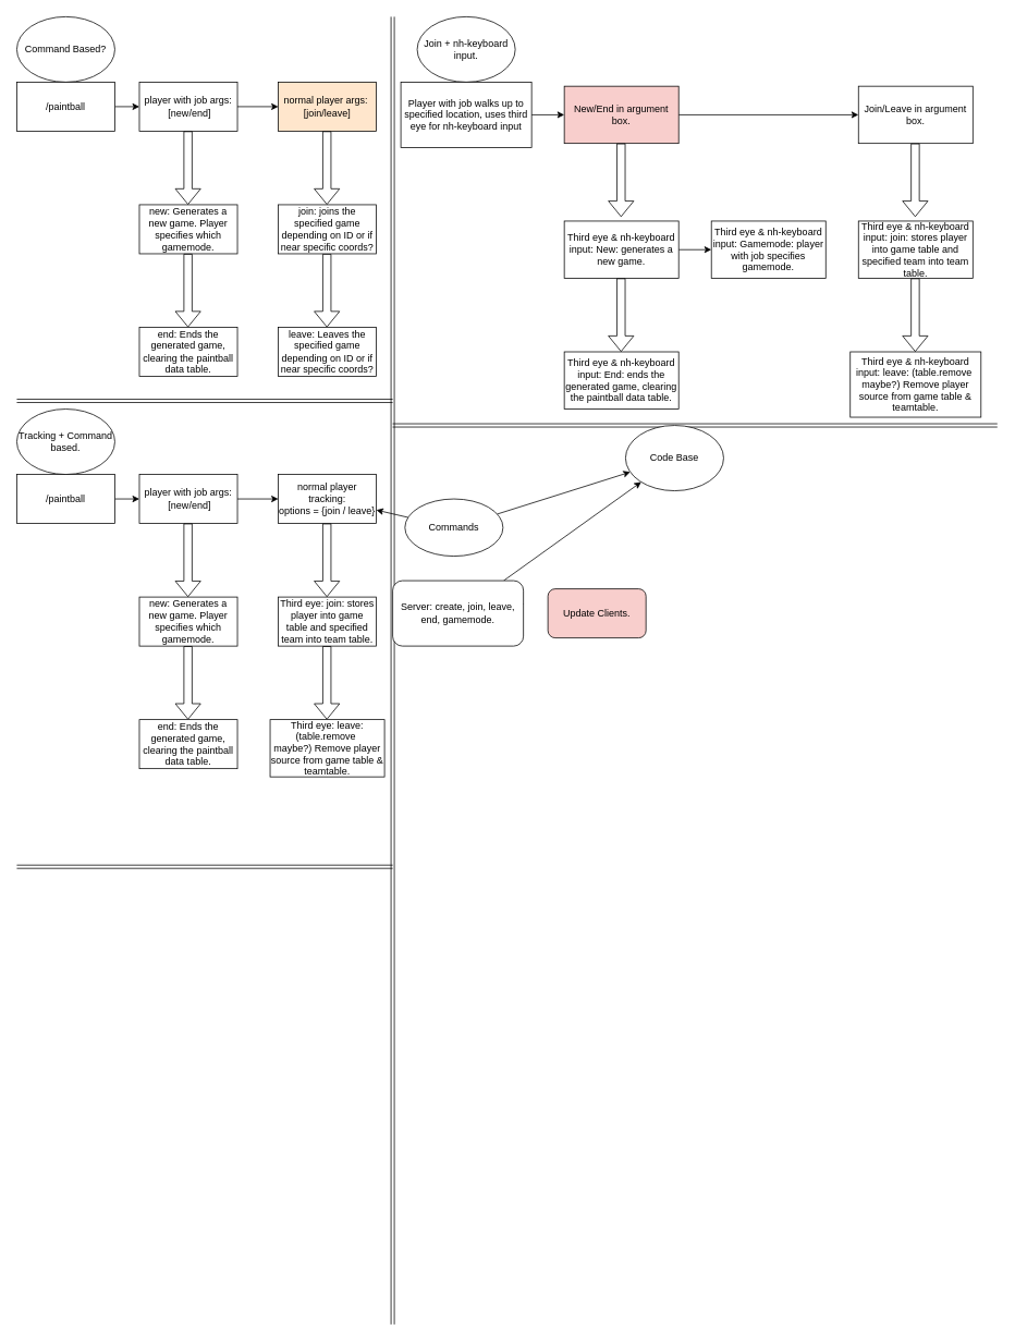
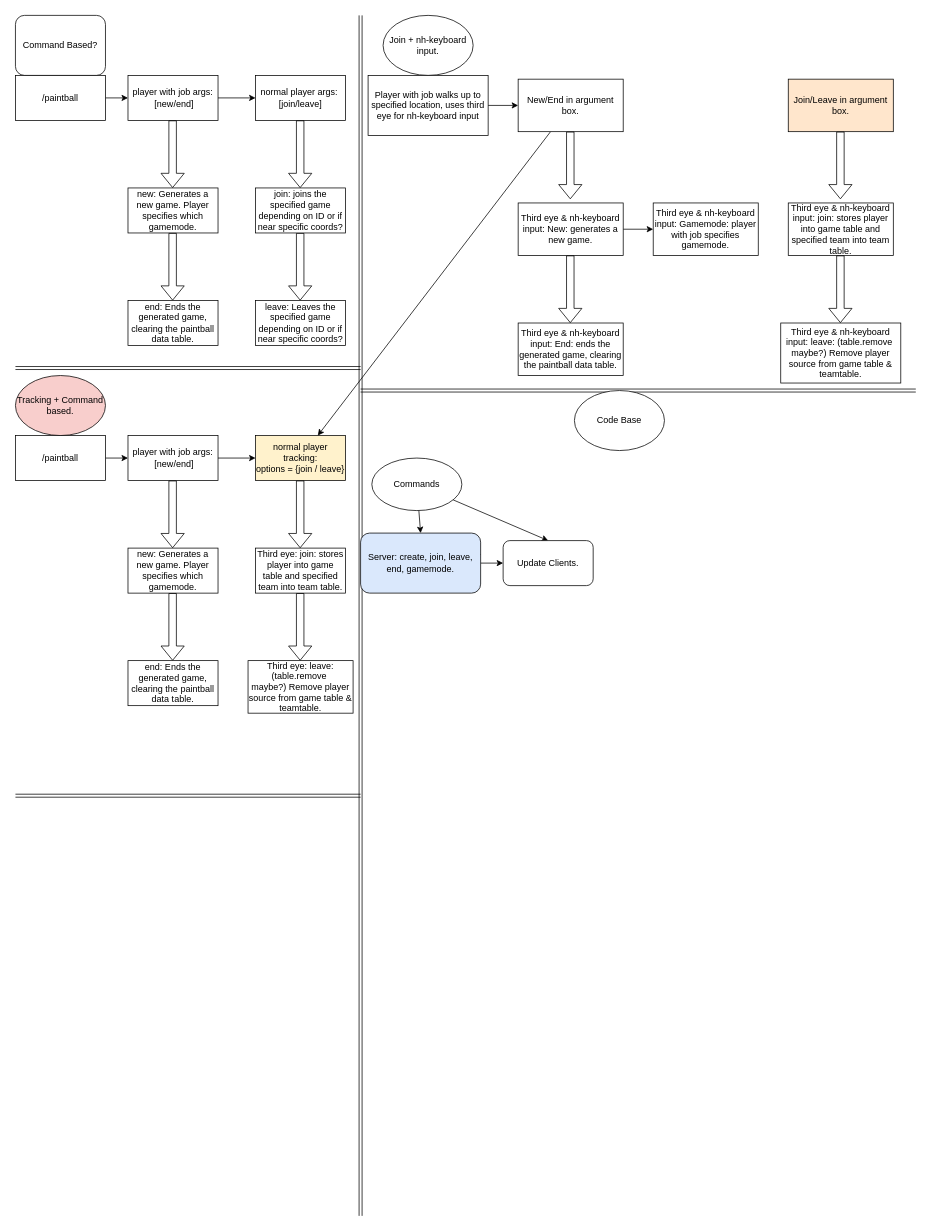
  <mxCell id="0" />
  <mxCell id="1" parent="0" />
- <mxCell id="2" value="Command Based?" style="ellipse;whiteSpace=wrap;html=1;" vertex="1" parent="1"><mxGeometry width="120" height="80" as="geometry" x="20" y="20" /></mxCell>
+ <mxCell id="2" value="Command Based?" style="whiteSpace=wrap;html=1;rounded=1;" vertex="1" parent="1"><mxGeometry width="120" height="80" as="geometry" x="20" y="20" /></mxCell>
  <mxCell id="3" style="edgeStyle=none;html=1;" edge="1" parent="1" source="4" target="6"><mxGeometry relative="1" as="geometry" /></mxCell>
  <mxCell id="4" value="/paintball" style="rounded=0;whiteSpace=wrap;html=1;" vertex="1" parent="1"><mxGeometry y="100" width="120" height="60" as="geometry" x="20" /></mxCell>
  <mxCell id="5" style="edgeStyle=none;html=1;" edge="1" parent="1" source="6"><mxGeometry relative="1" as="geometry"><mxPoint x="340" y="130" as="targetPoint" /></mxGeometry></mxCell>
  <mxCell id="6" value="player with job args:&lt;br&gt;&amp;nbsp;[new/end]" style="rounded=0;whiteSpace=wrap;html=1;" vertex="1" parent="1"><mxGeometry x="170" y="100" width="120" height="60" as="geometry" /></mxCell>
  <mxCell id="7" value="" style="shape=flexArrow;endArrow=classic;html=1;" edge="1" parent="1"><mxGeometry width="50" height="50" relative="1" as="geometry"><mxPoint x="229.5" y="160" as="sourcePoint" /><mxPoint x="229.5" y="250" as="targetPoint" /></mxGeometry></mxCell>
  <mxCell id="8" value="new: Generates a new game. Player specifies which gamemode." style="rounded=0;whiteSpace=wrap;html=1;" vertex="1" parent="1"><mxGeometry x="170" y="250" width="120" height="60" as="geometry" /></mxCell>
  <mxCell id="9" value="" style="shape=flexArrow;endArrow=classic;html=1;" edge="1" parent="1"><mxGeometry width="50" height="50" relative="1" as="geometry"><mxPoint x="229.5" y="310" as="sourcePoint" /><mxPoint x="229.5" y="400" as="targetPoint" /></mxGeometry></mxCell>
  <mxCell id="10" value="end: Ends the generated game, clearing the paintball data table." style="rounded=0;whiteSpace=wrap;html=1;" vertex="1" parent="1"><mxGeometry x="170" y="400" width="120" height="60" as="geometry" /></mxCell>
- <mxCell id="11" value="normal player args:&amp;nbsp;&lt;br&gt;[join/leave]" style="rounded=0;whiteSpace=wrap;html=1;fillColor=#ffe6cc;" vertex="1" parent="1"><mxGeometry x="340" y="100" width="120" height="60" as="geometry" /></mxCell>
+ <mxCell id="11" value="normal player args:&amp;nbsp;&lt;br&gt;[join/leave]" style="rounded=0;whiteSpace=wrap;html=1;" vertex="1" parent="1"><mxGeometry x="340" y="100" width="120" height="60" as="geometry" /></mxCell>
  <mxCell id="12" value="" style="shape=flexArrow;endArrow=classic;html=1;" edge="1" parent="1"><mxGeometry width="50" height="50" relative="1" as="geometry"><mxPoint x="399.5" y="160" as="sourcePoint" /><mxPoint x="399.5" y="250" as="targetPoint" /></mxGeometry></mxCell>
  <mxCell id="13" value="" style="shape=flexArrow;endArrow=classic;html=1;" edge="1" parent="1"><mxGeometry width="50" height="50" relative="1" as="geometry"><mxPoint x="399.5" y="310" as="sourcePoint" /><mxPoint x="399.5" y="400" as="targetPoint" /></mxGeometry></mxCell>
  <mxCell id="14" value="join: joins the specified game depending on ID or if near specific coords?" style="rounded=0;whiteSpace=wrap;html=1;" vertex="1" parent="1"><mxGeometry x="340" y="250" width="120" height="60" as="geometry" /></mxCell>
  <mxCell id="15" value="leave: Leaves the specified game depending on ID or if near specific coords?" style="rounded=0;whiteSpace=wrap;html=1;" vertex="1" parent="1"><mxGeometry x="340" y="400" width="120" height="60" as="geometry" /></mxCell>
- <mxCell id="16" value="Tracking + Command based." style="ellipse;whiteSpace=wrap;html=1;" vertex="1" parent="1"><mxGeometry y="500" width="120" height="80" as="geometry" x="20" /></mxCell>
+ <mxCell id="16" value="Tracking + Command based." style="ellipse;whiteSpace=wrap;html=1;fillColor=#f8cecc;" vertex="1" parent="1"><mxGeometry y="500" width="120" height="80" as="geometry" x="20" /></mxCell>
  <mxCell id="17" style="edgeStyle=none;html=1;" edge="1" parent="1" source="18"><mxGeometry relative="1" as="geometry"><mxPoint x="170" y="610" as="targetPoint" /></mxGeometry></mxCell>
  <mxCell id="18" value="/paintball" style="rounded=0;whiteSpace=wrap;html=1;" vertex="1" parent="1"><mxGeometry y="580" width="120" height="60" as="geometry" x="20" /></mxCell>
  <mxCell id="19" style="edgeStyle=none;html=1;" edge="1" parent="1" source="20"><mxGeometry relative="1" as="geometry"><mxPoint x="340" y="610" as="targetPoint" /></mxGeometry></mxCell>
  <mxCell id="20" value="player with job args:&lt;br&gt;&amp;nbsp;[new/end]" style="rounded=0;whiteSpace=wrap;html=1;" vertex="1" parent="1"><mxGeometry x="170" y="580" width="120" height="60" as="geometry" /></mxCell>
  <mxCell id="21" value="" style="shape=flexArrow;endArrow=classic;html=1;" edge="1" parent="1"><mxGeometry width="50" height="50" relative="1" as="geometry"><mxPoint x="229.5" y="640" as="sourcePoint" /><mxPoint x="229.5" y="730" as="targetPoint" /></mxGeometry></mxCell>
  <mxCell id="22" value="new: Generates a new game. Player specifies which gamemode." style="rounded=0;whiteSpace=wrap;html=1;" vertex="1" parent="1"><mxGeometry x="170" y="730" width="120" height="60" as="geometry" /></mxCell>
  <mxCell id="23" value="" style="shape=flexArrow;endArrow=classic;html=1;" edge="1" parent="1"><mxGeometry width="50" height="50" relative="1" as="geometry"><mxPoint x="229.5" y="790" as="sourcePoint" /><mxPoint x="229.5" y="880" as="targetPoint" /></mxGeometry></mxCell>
  <mxCell id="24" value="end: Ends the generated game, clearing the paintball data table." style="rounded=0;whiteSpace=wrap;html=1;" vertex="1" parent="1"><mxGeometry x="170" y="880" width="120" height="60" as="geometry" /></mxCell>
- <mxCell id="25" value="normal player tracking:&lt;br&gt;options = {join / leave}" style="rounded=0;whiteSpace=wrap;html=1;" vertex="1" parent="1"><mxGeometry x="340" y="580" width="120" height="60" as="geometry" /></mxCell>
+ <mxCell id="25" value="normal player tracking:&lt;br&gt;options = {join / leave}" style="rounded=0;whiteSpace=wrap;html=1;fillColor=#fff2cc;" vertex="1" parent="1"><mxGeometry x="340" y="580" width="120" height="60" as="geometry" /></mxCell>
  <mxCell id="26" value="" style="shape=flexArrow;endArrow=classic;html=1;" edge="1" parent="1"><mxGeometry width="50" height="50" relative="1" as="geometry"><mxPoint x="399.5" y="640" as="sourcePoint" /><mxPoint x="399.5" y="730" as="targetPoint" /></mxGeometry></mxCell>
  <mxCell id="27" value="Third eye: join: stores player into game table and specified team into team table." style="rounded=0;whiteSpace=wrap;html=1;" vertex="1" parent="1"><mxGeometry x="340" y="730" width="120" height="60" as="geometry" /></mxCell>
  <mxCell id="28" value="" style="shape=flexArrow;endArrow=classic;html=1;" edge="1" parent="1"><mxGeometry width="50" height="50" relative="1" as="geometry"><mxPoint x="399.5" y="790" as="sourcePoint" /><mxPoint x="399.5" y="880" as="targetPoint" /></mxGeometry></mxCell>
  <mxCell id="29" value="Third eye: leave: (table.remove&amp;nbsp;&lt;br&gt;maybe?) Remove player source from game table &amp;amp; teamtable." style="rounded=0;whiteSpace=wrap;html=1;" vertex="1" parent="1"><mxGeometry x="330" y="880" width="140" height="70" as="geometry" /></mxCell>
  <mxCell id="30" value="Join + nh-keyboard input." style="ellipse;whiteSpace=wrap;html=1;" vertex="1" parent="1"><mxGeometry x="510" width="120" height="80" as="geometry" y="20" /></mxCell>
  <mxCell id="31" style="edgeStyle=none;html=1;" edge="1" parent="1" source="32"><mxGeometry relative="1" as="geometry"><mxPoint x="690" y="140" as="targetPoint" /></mxGeometry></mxCell>
  <mxCell id="32" value="Player with job walks up to specified location, uses third eye for nh-keyboard input" style="rounded=0;whiteSpace=wrap;html=1;" vertex="1" parent="1"><mxGeometry x="490" y="100" width="160" height="80" as="geometry" /></mxCell>
  <mxCell id="33" value="" style="shape=link;html=1;" edge="1" parent="1"><mxGeometry width="100" relative="1" as="geometry"><mxPoint x="480" as="sourcePoint" y="20" /><mxPoint x="480" y="1620" as="targetPoint" /></mxGeometry></mxCell>
  <mxCell id="34" value="" style="shape=link;html=1;" edge="1" parent="1"><mxGeometry width="100" relative="1" as="geometry"><mxPoint y="490" as="sourcePoint" x="20" /><mxPoint x="480" y="490" as="targetPoint" /></mxGeometry></mxCell>
- <mxCell id="35" style="edgeStyle=none;html=1;entryX=0;entryY=0.5;entryDx=0;entryDy=0;" edge="1" parent="1" source="36" target="38"><mxGeometry relative="1" as="geometry" /></mxCell>
- <mxCell id="36" value="New/End in argument box." style="rounded=0;whiteSpace=wrap;html=1;fillColor=#f8cecc;" vertex="1" parent="1"><mxGeometry x="690" y="105" width="140" height="70" as="geometry" /></mxCell>
+ <mxCell id="35" style="edgeStyle=none;html=1;" edge="1" parent="1" source="36" target="25"><mxGeometry relative="1" as="geometry" /></mxCell>
+ <mxCell id="36" value="New/End in argument box." style="rounded=0;whiteSpace=wrap;html=1;" vertex="1" parent="1"><mxGeometry x="690" y="105" width="140" height="70" as="geometry" /></mxCell>
  <mxCell id="37" value="" style="shape=flexArrow;endArrow=classic;html=1;" edge="1" parent="1"><mxGeometry width="50" height="50" relative="1" as="geometry"><mxPoint x="759.5" y="175" as="sourcePoint" /><mxPoint x="759.5" y="265" as="targetPoint" /></mxGeometry></mxCell>
- <mxCell id="38" value="Join/Leave in argument box." style="rounded=0;whiteSpace=wrap;html=1;" vertex="1" parent="1"><mxGeometry x="1050" y="105" width="140" height="70" as="geometry" /></mxCell>
+ <mxCell id="38" value="Join/Leave in argument box." style="rounded=0;whiteSpace=wrap;html=1;fillColor=#ffe6cc;" vertex="1" parent="1"><mxGeometry x="1050" y="105" width="140" height="70" as="geometry" /></mxCell>
  <mxCell id="39" style="edgeStyle=none;html=1;" edge="1" parent="1" source="40"><mxGeometry relative="1" as="geometry"><mxPoint x="870" y="305" as="targetPoint" /></mxGeometry></mxCell>
  <mxCell id="40" value="Third eye &amp;amp; nh-keyboard input: New: generates a new game." style="rounded=0;whiteSpace=wrap;html=1;" vertex="1" parent="1"><mxGeometry x="690" y="270" width="140" height="70" as="geometry" /></mxCell>
  <mxCell id="41" value="" style="shape=flexArrow;endArrow=classic;html=1;" edge="1" parent="1"><mxGeometry width="50" height="50" relative="1" as="geometry"><mxPoint x="759.5" y="340" as="sourcePoint" /><mxPoint x="759.5" y="430" as="targetPoint" /></mxGeometry></mxCell>
  <mxCell id="42" value="Third eye &amp;amp; nh-keyboard input: Gamemode: player with job specifies gamemode." style="rounded=0;whiteSpace=wrap;html=1;" vertex="1" parent="1"><mxGeometry x="870" y="270" width="140" height="70" as="geometry" /></mxCell>
  <mxCell id="43" value="Third eye &amp;amp; nh-keyboard input: End: ends the generated game, clearing the paintball data table." style="rounded=0;whiteSpace=wrap;html=1;" vertex="1" parent="1"><mxGeometry x="690" y="430" width="140" height="70" as="geometry" /></mxCell>
  <mxCell id="44" value="Third eye &amp;amp; nh-keyboard input: join: stores player into game table and specified team into team table." style="rounded=0;whiteSpace=wrap;html=1;" vertex="1" parent="1"><mxGeometry x="1050" y="270" width="140" height="70" as="geometry" /></mxCell>
  <mxCell id="45" value="" style="shape=flexArrow;endArrow=classic;html=1;" edge="1" parent="1"><mxGeometry width="50" height="50" relative="1" as="geometry"><mxPoint x="1119.5" y="175" as="sourcePoint" /><mxPoint x="1119.5" y="265" as="targetPoint" /></mxGeometry></mxCell>
  <mxCell id="46" value="" style="shape=flexArrow;endArrow=classic;html=1;" edge="1" parent="1"><mxGeometry width="50" height="50" relative="1" as="geometry"><mxPoint x="1119.5" y="340" as="sourcePoint" /><mxPoint x="1119.5" y="430" as="targetPoint" /></mxGeometry></mxCell>
  <mxCell id="47" value="Third eye &amp;amp; nh-keyboard input: leave: (table.remove&amp;nbsp;&lt;br&gt;maybe?) Remove player source from game table &amp;amp; teamtable." style="rounded=0;whiteSpace=wrap;html=1;" vertex="1" parent="1"><mxGeometry x="1040" y="430" width="160" height="80" as="geometry" /></mxCell>
  <mxCell id="48" value="" style="shape=link;html=1;" edge="1" parent="1"><mxGeometry width="100" relative="1" as="geometry"><mxPoint x="480" y="520" as="sourcePoint" /><mxPoint x="1220" y="520" as="targetPoint" /></mxGeometry></mxCell>
  <mxCell id="49" value="Code Base" style="ellipse;whiteSpace=wrap;html=1;" vertex="1" parent="1"><mxGeometry x="765" y="520" width="120" height="80" as="geometry" /></mxCell>
- <mxCell id="50" style="edgeStyle=none;html=1;" edge="1" parent="1" source="52" target="25"><mxGeometry relative="1" as="geometry" /></mxCell>
- <mxCell id="51" style="edgeStyle=none;html=1;" edge="1" parent="1" source="52" target="49"><mxGeometry relative="1" as="geometry" /></mxCell>
+ <mxCell id="50" style="edgeStyle=none;html=1;entryX=0.5;entryY=0;entryDx=0;entryDy=0;" edge="1" parent="1" source="52" target="55"><mxGeometry relative="1" as="geometry" /></mxCell>
+ <mxCell id="51" style="edgeStyle=none;html=1;entryX=0.5;entryY=0;entryDx=0;entryDy=0;" edge="1" parent="1" source="52" target="56"><mxGeometry relative="1" as="geometry" /></mxCell>
  <mxCell id="52" value="Commands" style="ellipse;whiteSpace=wrap;html=1;" vertex="1" parent="1"><mxGeometry x="495" y="610" width="120" height="70" as="geometry" /></mxCell>
  <mxCell id="53" style="edgeStyle=none;html=1;" edge="1" parent="1" source="55"><mxGeometry relative="1" as="geometry"><mxPoint x="630" y="740" as="targetPoint" /></mxGeometry></mxCell>
- <mxCell id="54" style="edgeStyle=none;html=1;" edge="1" parent="1" source="55" target="49"><mxGeometry relative="1" as="geometry" /></mxCell>
- <mxCell id="55" value="Server: create, join, leave, end, gamemode." style="rounded=1;whiteSpace=wrap;html=1;" vertex="1" parent="1"><mxGeometry x="480" y="710" width="160" height="80" as="geometry" /></mxCell>
- <mxCell id="56" value="Update Clients." style="rounded=1;whiteSpace=wrap;html=1;fillColor=#f8cecc;" vertex="1" parent="1"><mxGeometry x="670" y="720" width="120" height="60" as="geometry" /></mxCell>
+ <mxCell id="54" style="edgeStyle=none;html=1;" edge="1" parent="1" source="55" target="56"><mxGeometry relative="1" as="geometry" /></mxCell>
+ <mxCell id="55" value="Server: create, join, leave, end, gamemode." style="rounded=1;whiteSpace=wrap;html=1;fillColor=#dae8fc;" vertex="1" parent="1"><mxGeometry x="480" y="710" width="160" height="80" as="geometry" /></mxCell>
+ <mxCell id="56" value="Update Clients." style="rounded=1;whiteSpace=wrap;html=1;" vertex="1" parent="1"><mxGeometry x="670" y="720" width="120" height="60" as="geometry" /></mxCell>
  <mxCell id="57" value="" style="shape=link;html=1;" edge="1" parent="1"><mxGeometry width="100" relative="1" as="geometry"><mxPoint y="1060" as="sourcePoint" x="20" /><mxPoint x="480" y="1060" as="targetPoint" /></mxGeometry></mxCell>
